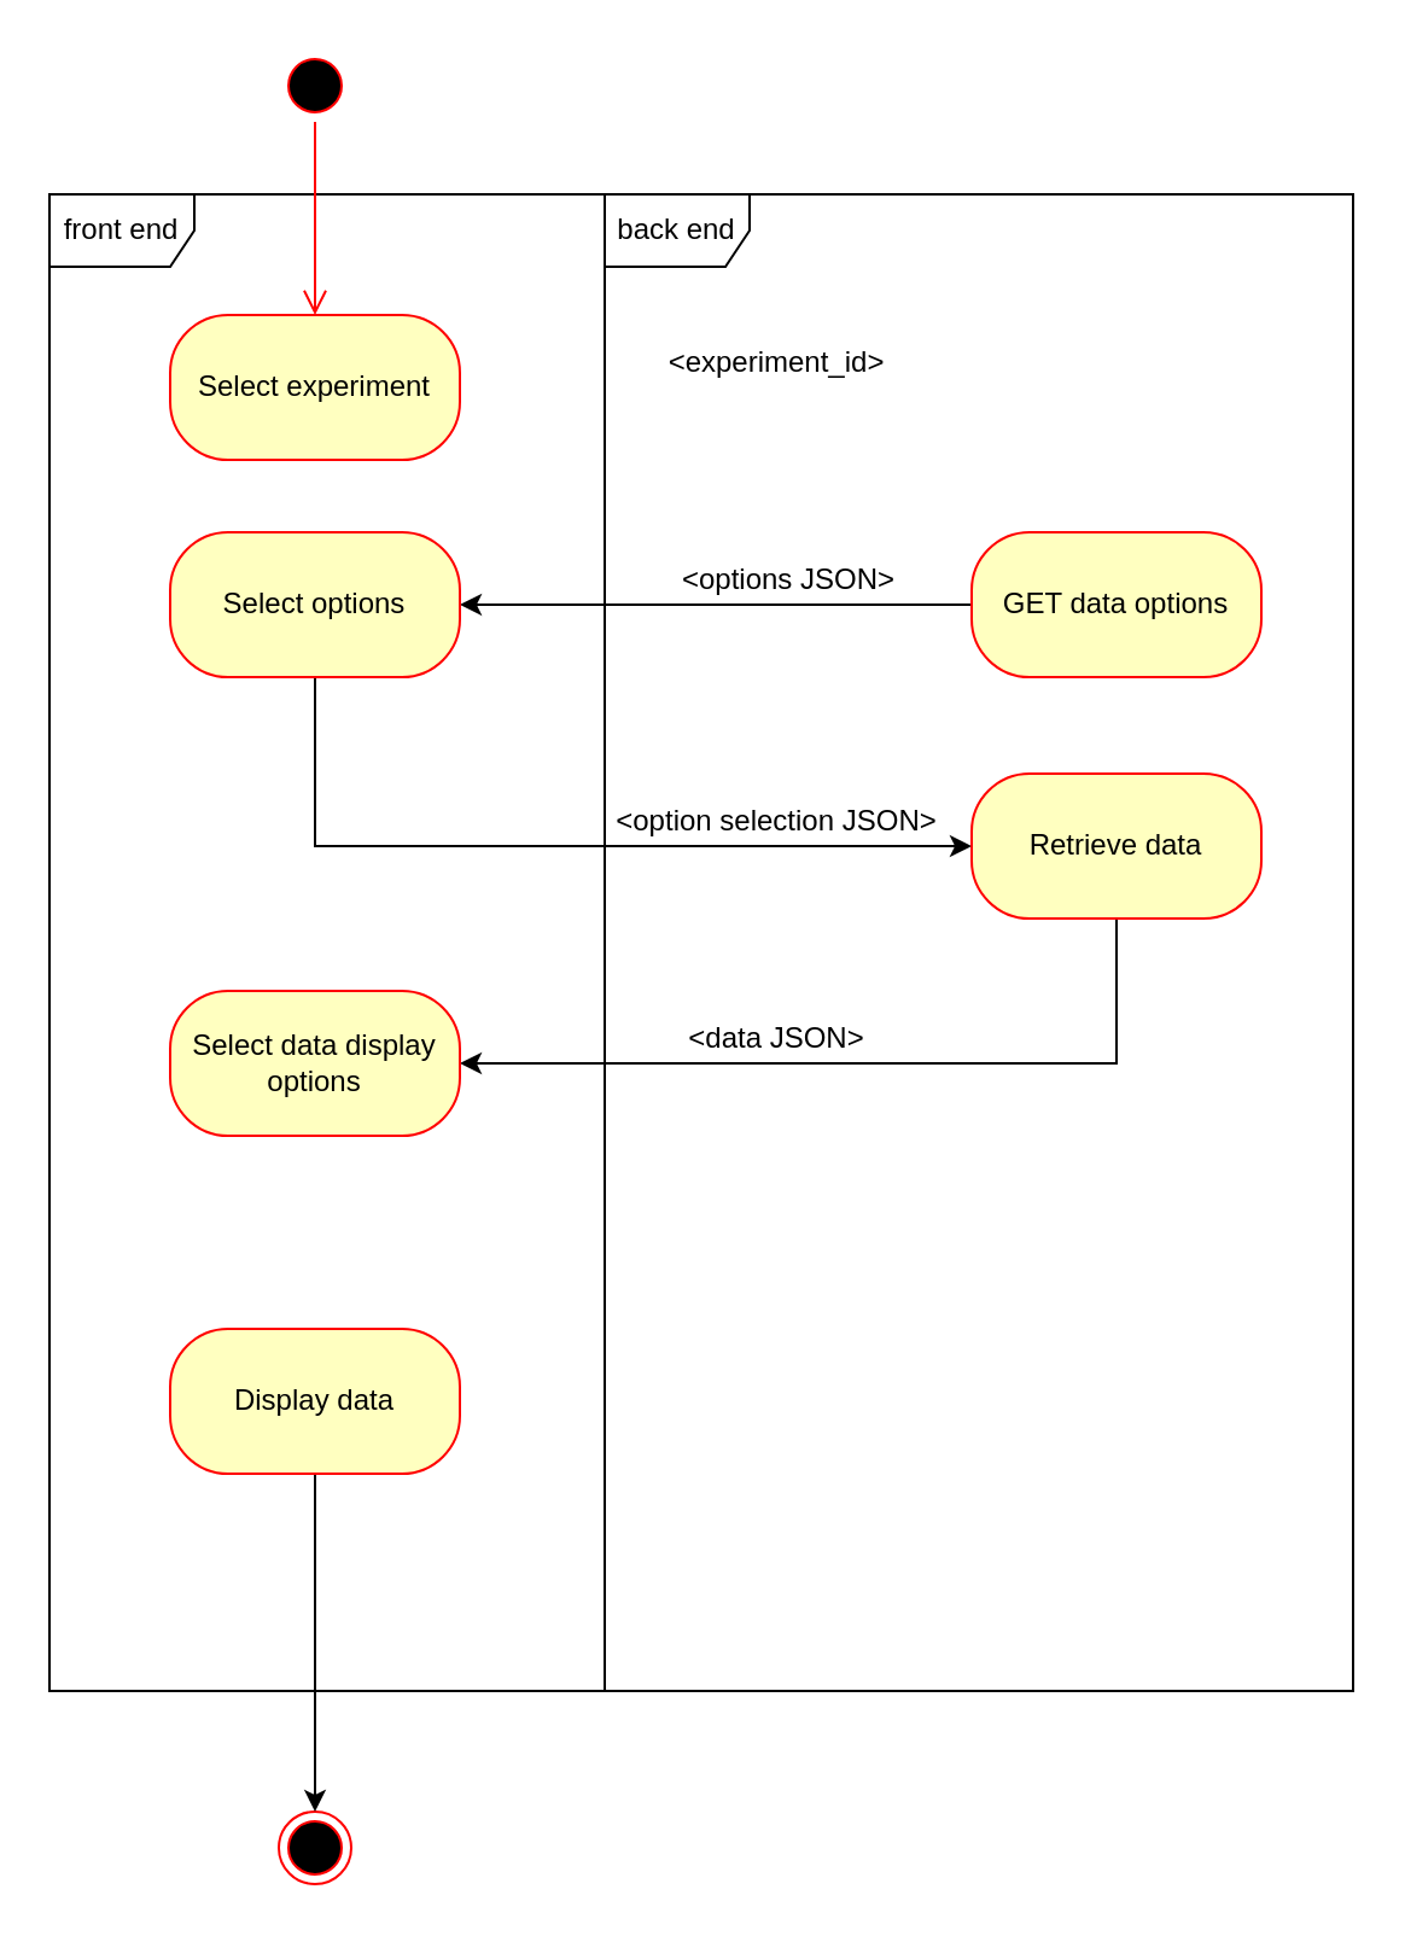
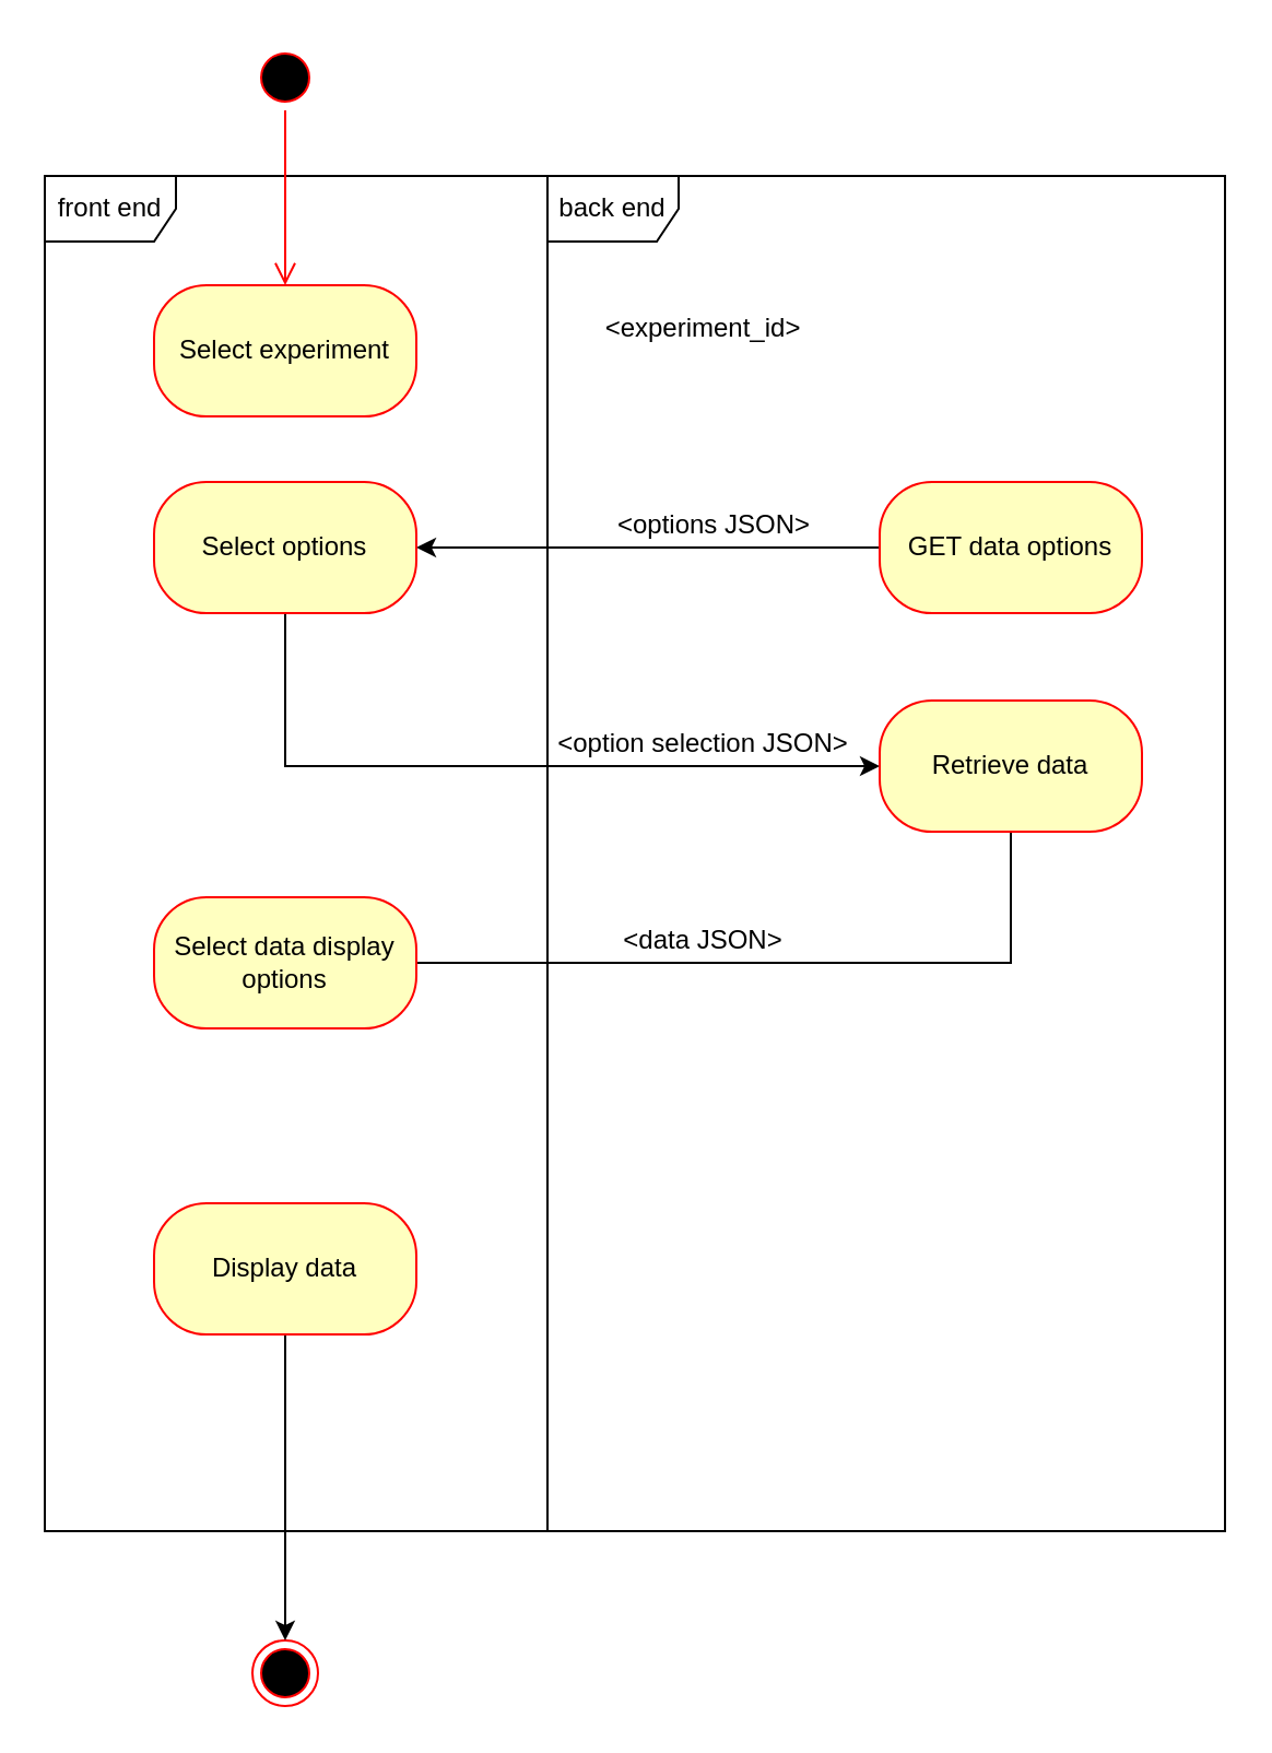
  <mxCell id="0" />
  <mxCell id="1" parent="0" />
  <mxCell id="2" value="front end" style="shape=umlFrame;whiteSpace=wrap;html=1;" vertex="1" parent="1"><mxGeometry x="20" y="80" width="230" height="620" as="geometry" /></mxCell>
  <mxCell id="3" value="back end" style="shape=umlFrame;whiteSpace=wrap;html=1;" vertex="1" parent="1"><mxGeometry x="250" y="80" width="310" height="620" as="geometry" /></mxCell>
  <mxCell id="4" value="" style="ellipse;html=1;shape=startState;fillColor=#000000;strokeColor=#ff0000;" vertex="1" parent="1"><mxGeometry x="115" y="20" width="30" height="30" as="geometry" /></mxCell>
  <mxCell id="5" value="" style="edgeStyle=orthogonalEdgeStyle;html=1;verticalAlign=bottom;endArrow=open;endSize=8;strokeColor=#ff0000;rounded=0;entryX=0.5;entryY=0;entryDx=0;entryDy=0;" edge="1" source="4" parent="1" target="6"><mxGeometry relative="1" as="geometry"><mxPoint x="125" y="110" as="targetPoint" /></mxGeometry></mxCell>
  <mxCell id="6" value="Select experiment" style="rounded=1;whiteSpace=wrap;html=1;arcSize=40;fontColor=#000000;fillColor=#ffffc0;strokeColor=#ff0000;" vertex="1" parent="1"><mxGeometry x="70" y="130" width="120" height="60" as="geometry" /></mxCell>
  <mxCell id="7" value="" style="edgeStyle=orthogonalEdgeStyle;rounded=0;orthogonalLoop=1;jettySize=auto;html=1;" edge="1" parent="1" source="8" target="10"><mxGeometry relative="1" as="geometry" /></mxCell>
  <mxCell id="8" value="GET data options" style="whiteSpace=wrap;html=1;fillColor=#ffffc0;strokeColor=#ff0000;fontColor=#000000;rounded=1;arcSize=40;" vertex="1" parent="1"><mxGeometry x="402" y="220" width="120" height="60" as="geometry" /></mxCell>
  <mxCell id="9" value="" style="edgeStyle=orthogonalEdgeStyle;rounded=0;orthogonalLoop=1;jettySize=auto;html=1;entryX=0;entryY=0.5;entryDx=0;entryDy=0;exitX=0.5;exitY=1;exitDx=0;exitDy=0;" edge="1" parent="1" source="10" target="12"><mxGeometry relative="1" as="geometry" /></mxCell>
  <mxCell id="10" value="Select options" style="whiteSpace=wrap;html=1;fillColor=#ffffc0;strokeColor=#ff0000;fontColor=#000000;rounded=1;arcSize=40;" vertex="1" parent="1"><mxGeometry x="70" y="220" width="120" height="60" as="geometry" /></mxCell>
- <mxCell id="11" value="" style="edgeStyle=orthogonalEdgeStyle;rounded=0;orthogonalLoop=1;jettySize=auto;html=1;entryX=1;entryY=0.5;entryDx=0;entryDy=0;exitX=0.5;exitY=1;exitDx=0;exitDy=0;" edge="1" parent="1" source="12" target="13"><mxGeometry relative="1" as="geometry" /></mxCell>
+ <mxCell id="11" value="" style="edgeStyle=orthogonalEdgeStyle;rounded=0;orthogonalLoop=1;jettySize=auto;html=1;entryX=1;entryY=0.5;entryDx=0;entryDy=0;exitX=0.5;exitY=1;exitDx=0;exitDy=0;endArrow=none;" edge="1" parent="1" source="12" target="13"><mxGeometry relative="1" as="geometry" /></mxCell>
  <mxCell id="12" value="Retrieve data" style="whiteSpace=wrap;html=1;fillColor=#ffffc0;strokeColor=#ff0000;fontColor=#000000;rounded=1;arcSize=40;" vertex="1" parent="1"><mxGeometry x="402" y="320" width="120" height="60" as="geometry" /></mxCell>
  <mxCell id="13" value="Select data display options" style="whiteSpace=wrap;html=1;fillColor=#ffffc0;strokeColor=#ff0000;fontColor=#000000;rounded=1;arcSize=40;" vertex="1" parent="1"><mxGeometry x="70" y="410" width="120" height="60" as="geometry" /></mxCell>
  <mxCell id="14" value="" style="ellipse;html=1;shape=endState;fillColor=#000000;strokeColor=#ff0000;" vertex="1" parent="1"><mxGeometry x="115" y="750" width="30" height="30" as="geometry" /></mxCell>
  <mxCell id="15" value="&amp;lt;experiment_id&amp;gt;" style="text;html=1;align=center;verticalAlign=middle;resizable=0;points=[];autosize=1;strokeColor=none;fillColor=none;" vertex="1" parent="1"><mxGeometry x="266" y="140" width="110" height="20" as="geometry" /></mxCell>
  <mxCell id="16" value="&amp;lt;options JSON&amp;gt;" style="text;html=1;align=center;verticalAlign=middle;resizable=0;points=[];autosize=1;strokeColor=none;fillColor=none;" vertex="1" parent="1"><mxGeometry x="276" y="230" width="100" height="20" as="geometry" /></mxCell>
  <mxCell id="17" value="&amp;lt;option selection JSON&amp;gt;" style="text;html=1;align=center;verticalAlign=middle;resizable=0;points=[];autosize=1;strokeColor=none;fillColor=none;" vertex="1" parent="1"><mxGeometry x="246" y="330" width="150" height="20" as="geometry" /></mxCell>
  <mxCell id="18" value="&amp;lt;data JSON&amp;gt;" style="text;html=1;align=center;verticalAlign=middle;resizable=0;points=[];autosize=1;strokeColor=none;fillColor=none;" vertex="1" parent="1"><mxGeometry x="276" y="420" width="90" height="20" as="geometry" /></mxCell>
  <mxCell id="19" style="edgeStyle=orthogonalEdgeStyle;rounded=0;orthogonalLoop=1;jettySize=auto;html=1;entryX=0.5;entryY=0;entryDx=0;entryDy=0;" edge="1" parent="1" source="20" target="14"><mxGeometry relative="1" as="geometry" /></mxCell>
  <mxCell id="20" value="Display data" style="whiteSpace=wrap;html=1;fillColor=#ffffc0;strokeColor=#ff0000;fontColor=#000000;rounded=1;arcSize=40;" vertex="1" parent="1"><mxGeometry x="70" y="550" width="120" height="60" as="geometry" /></mxCell>
